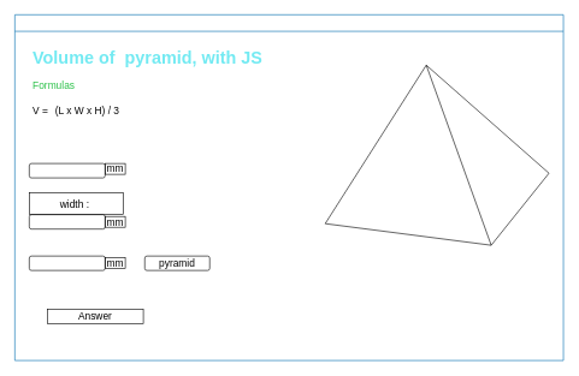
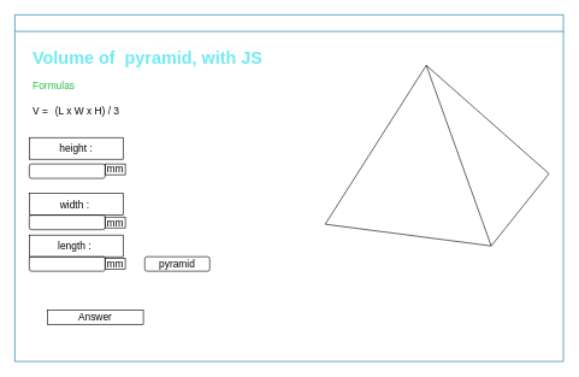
  <mxCell id="0" />
  <mxCell id="1" parent="0" />
  <mxCell id="2" value="http://ics2o.mths.ca" style="swimlane;whiteSpace=wrap;html=1;fillColor=none;fontColor=#ffffff;strokeColor=#006EAF;" parent="1" vertex="1"><mxGeometry x="20" y="20" width="760" height="480" as="geometry"><mxRectangle x="40" y="40" width="150" height="30" as="alternateBounds" /></mxGeometry></mxCell>
  <mxCell id="3" value="&lt;h1&gt;&lt;font color=&quot;#73eaf2&quot;&gt;Volume of&amp;nbsp; pyramid, with JS&lt;/font&gt;&lt;/h1&gt;&lt;div style=&quot;font-size: 14px;&quot;&gt;&lt;font style=&quot;font-size: 14px;&quot; color=&quot;#2ac048&quot;&gt;Formulas&lt;/font&gt;&lt;/div&gt;&lt;div style=&quot;font-size: 14px;&quot;&gt;&lt;font style=&quot;font-size: 14px;&quot; color=&quot;#2ac048&quot;&gt;&lt;br&gt;&lt;/font&gt;&lt;/div&gt;&lt;div style=&quot;font-size: 14px;&quot;&gt;&lt;font style=&quot;font-size: 14px;&quot;&gt;&lt;font color=&quot;#050505&quot;&gt;V =&amp;nbsp;&lt;span style=&quot;white-space: pre;&quot;&gt;&#09;&lt;/span&gt;(L x W x H) / 3&lt;/font&gt;&lt;/font&gt;&lt;/div&gt;&lt;div style=&quot;font-size: 14px;&quot;&gt;&lt;font style=&quot;font-size: 14px;&quot; color=&quot;#2ac048&quot;&gt;&lt;span style=&quot;white-space: pre;&quot;&gt;&lt;font style=&quot;font-size: 14px;&quot;&gt;&#09;&lt;/font&gt;&lt;/span&gt;&lt;br&gt;&lt;/font&gt;&lt;/div&gt;" style="text;html=1;strokeColor=none;fillColor=none;spacing=5;spacingTop=-20;whiteSpace=wrap;overflow=hidden;rounded=0;" parent="2" vertex="1"><mxGeometry x="20" y="40" width="390" height="120" as="geometry" /></mxCell>
  <mxCell id="4" value="Answer" style="text;html=1;strokeColor=#000000;fillColor=none;align=center;verticalAlign=middle;rounded=0;glass=0;labelBackgroundColor=none;labelBorderColor=none;fillStyle=auto;fontSize=14;fontColor=#000000;whiteSpace=wrap;" parent="2" vertex="1"><mxGeometry x="45" y="409" width="133" height="20" as="geometry" /></mxCell>
  <mxCell id="5" value="" style="rounded=1;whiteSpace=wrap;html=1;labelBackgroundColor=#000000;fontSize=14;fontColor=#000000;labelBorderColor=none;strokeColor=#000000;" parent="2" vertex="1"><mxGeometry x="20" y="206.5" width="105" height="20" as="geometry" /></mxCell>
+ <mxCell id="6" value="length :&amp;nbsp;" style="text;html=1;strokeColor=#000000;fillColor=none;align=center;verticalAlign=middle;whiteSpace=wrap;rounded=0;labelBackgroundColor=none;fontSize=14;fontColor=#000000;fillStyle=auto;gradientColor=none;glass=0;labelBorderColor=none;" parent="2" vertex="1"><mxGeometry x="20" y="305" width="130" height="30" as="geometry" /></mxCell>
  <mxCell id="7" value="pyramid" style="rounded=1;whiteSpace=wrap;html=1;glass=0;labelBackgroundColor=none;labelBorderColor=none;fillStyle=auto;fontSize=14;fontColor=#000000;fillColor=none;gradientColor=none;strokeColor=#000000;" parent="2" vertex="1"><mxGeometry x="180" y="335" width="90" height="20" as="geometry" /></mxCell>
  <mxCell id="8" value="" style="rounded=1;whiteSpace=wrap;html=1;labelBackgroundColor=#000000;fontSize=14;fontColor=#000000;fillColor=none;strokeColor=#000000;" parent="2" vertex="1"><mxGeometry x="20" y="277.5" width="105" height="20" as="geometry" /></mxCell>
  <mxCell id="9" value="width :&amp;nbsp;" style="text;html=1;strokeColor=#000000;fillColor=none;align=center;verticalAlign=middle;whiteSpace=wrap;rounded=0;labelBackgroundColor=none;fontSize=14;fontColor=#000000;fillStyle=auto;gradientColor=none;glass=0;labelBorderColor=none;" parent="2" vertex="1"><mxGeometry x="20" y="247.5" width="130" height="30" as="geometry" /></mxCell>
  <mxCell id="10" value="" style="rounded=1;whiteSpace=wrap;html=1;labelBackgroundColor=#000000;fontSize=14;fontColor=#000000;fillColor=none;strokeColor=#000000;" parent="2" vertex="1"><mxGeometry x="20" y="335" width="105" height="20" as="geometry" /></mxCell>
+ <mxCell id="11" value="height :" style="text;html=1;strokeColor=#000000;fillColor=none;align=center;verticalAlign=middle;whiteSpace=wrap;rounded=0;labelBackgroundColor=none;fontSize=14;fontColor=#000000;fillStyle=auto;gradientColor=none;glass=0;labelBorderColor=none;" parent="2" vertex="1"><mxGeometry x="20" y="170" width="130" height="30" as="geometry" /></mxCell>
  <mxCell id="12" value="mm" style="text;html=1;align=center;verticalAlign=middle;whiteSpace=wrap;rounded=0;labelBackgroundColor=none;fontSize=14;fillStyle=auto;glass=0;labelBorderColor=none;fontColor=#000000;strokeColor=#000000;" parent="2" vertex="1"><mxGeometry x="125" y="206.5" width="28" height="15" as="geometry" /></mxCell>
  <mxCell id="13" value="mm" style="text;html=1;strokeColor=#000000;fillColor=none;align=center;verticalAlign=middle;whiteSpace=wrap;rounded=0;labelBackgroundColor=none;fontSize=14;fontColor=#000000;fillStyle=auto;gradientColor=none;glass=0;labelBorderColor=none;" parent="2" vertex="1"><mxGeometry x="125" y="280" width="28" height="15" as="geometry" /></mxCell>
  <mxCell id="14" value="mm" style="text;html=1;strokeColor=#000000;fillColor=none;align=center;verticalAlign=middle;whiteSpace=wrap;rounded=0;labelBackgroundColor=none;fontSize=14;fontColor=#000000;fillStyle=auto;gradientColor=none;glass=0;labelBorderColor=none;" parent="2" vertex="1"><mxGeometry x="125" y="337.5" width="28" height="15" as="geometry" /></mxCell>
  <mxCell id="15" value="" style="endArrow=none;html=1;fontSize=14;fontColor=#000000;strokeColor=#000000;" parent="1" edge="1"><mxGeometry width="50" height="50" relative="1" as="geometry"><mxPoint x="450" y="310" as="sourcePoint" /><mxPoint x="590" y="90" as="targetPoint" /></mxGeometry></mxCell>
  <mxCell id="16" value="" style="endArrow=none;html=1;fontSize=14;fontColor=#000000;strokeColor=#000000;" parent="1" edge="1"><mxGeometry width="50" height="50" relative="1" as="geometry"><mxPoint x="450" y="310" as="sourcePoint" /><mxPoint x="680" y="340" as="targetPoint" /></mxGeometry></mxCell>
  <mxCell id="17" value="" style="endArrow=none;html=1;fontSize=14;fontColor=#000000;strokeColor=#000000;" parent="1" edge="1"><mxGeometry width="50" height="50" relative="1" as="geometry"><mxPoint x="680" y="340" as="sourcePoint" /><mxPoint x="590" y="90" as="targetPoint" /></mxGeometry></mxCell>
  <mxCell id="18" value="" style="endArrow=none;html=1;fontSize=14;fontColor=#000000;strokeColor=#000000;" parent="1" edge="1"><mxGeometry width="50" height="50" relative="1" as="geometry"><mxPoint x="680" y="340" as="sourcePoint" /><mxPoint x="760" y="240" as="targetPoint" /></mxGeometry></mxCell>
  <mxCell id="19" value="" style="endArrow=none;html=1;fontSize=14;fontColor=#000000;strokeColor=#000000;" parent="1" edge="1"><mxGeometry width="50" height="50" relative="1" as="geometry"><mxPoint x="760" y="240" as="sourcePoint" /><mxPoint x="590" y="90" as="targetPoint" /></mxGeometry></mxCell>
